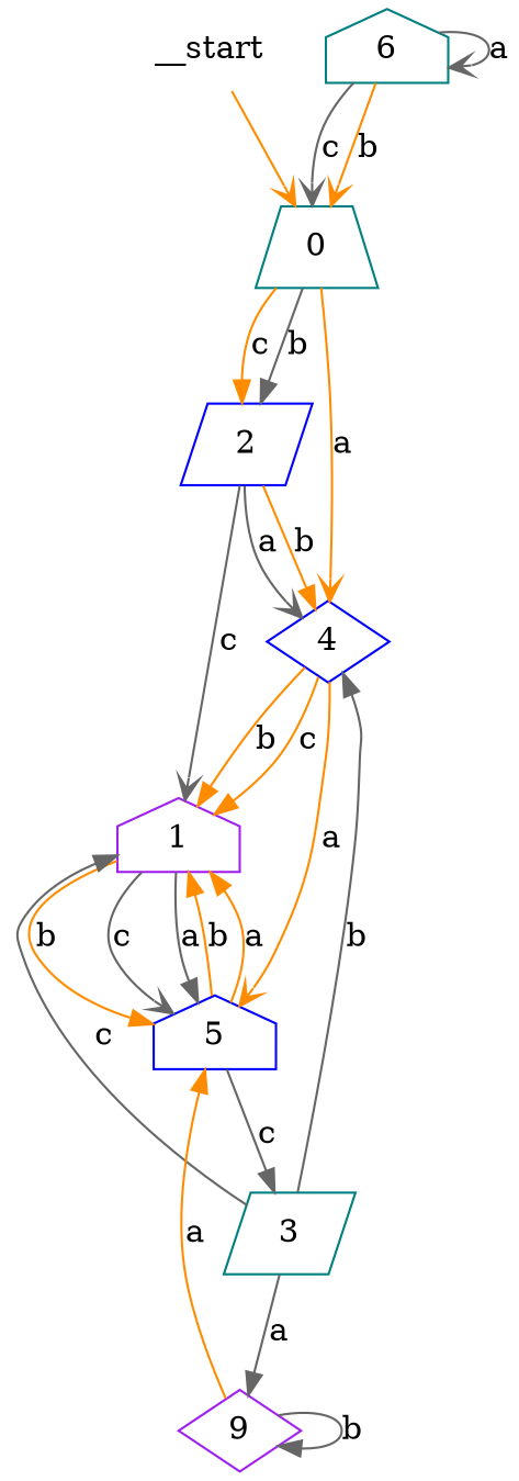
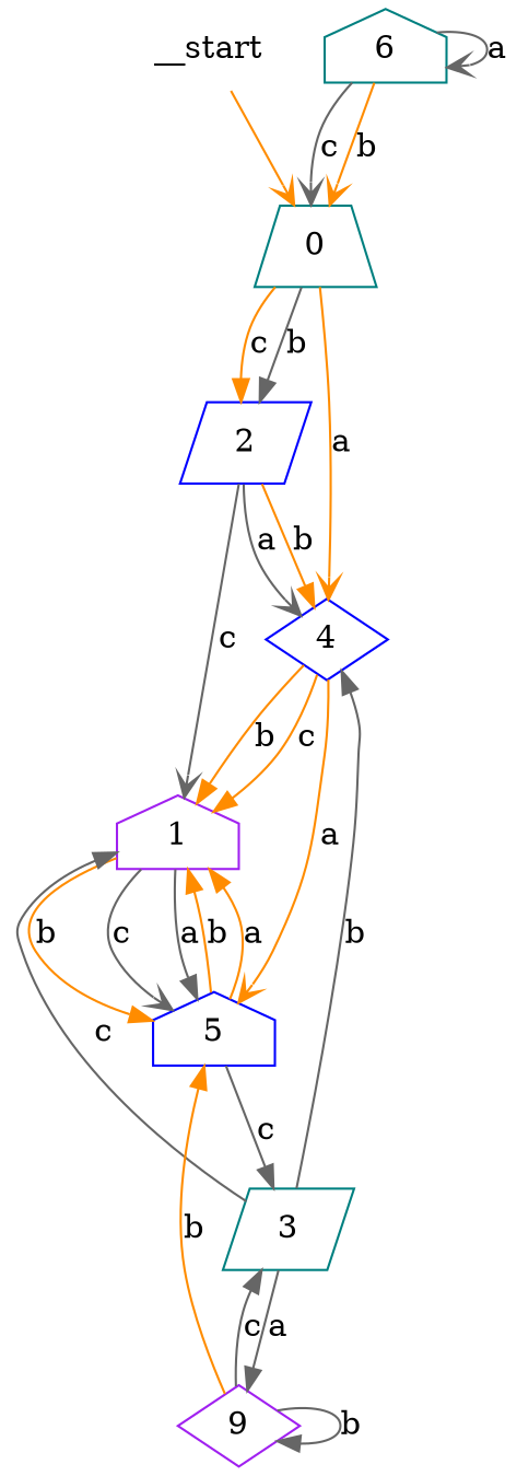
  digraph {
    node [color=purple shape=house]
    edge [arrowhead=normal color=gray40]
    __start [shape=none]
    n2 [color=teal label=0 shape=trapezium]
    n3 [color=blue label=2 shape=parallelogram]
    n4 [color=blue label=4 shape=diamond]
    n5 [label=1]
    n6 [color=blue label=5]
    n7 [color=teal label=3 shape=parallelogram]
    n8 [label=9 shape=diamond]
    n9 [color=teal label=6]
    __start -> n2 [arrowhead=vee color=darkorange]
    n2 -> n3 [label=b]
    n2 -> n3 [color=darkorange label=c]
    n2 -> n4 [arrowhead=vee color=darkorange label=a]
    n3 -> n4 [color=darkorange label=b]
    n3 -> n4 [arrowhead=vee label=a]
    n3 -> n5 [arrowhead=vee label=c]
    n4 -> n5 [color=darkorange label=b]
    n4 -> n5 [color=darkorange label=c]
    n4 -> n6 [arrowhead=vee color=darkorange label=a]
    n5 -> n6 [color=darkorange label=b]
    n5 -> n6 [arrowhead=vee label=c]
    n5 -> n6 [label=a]
    n6 -> n5 [color=darkorange label=b]
    n6 -> n5 [color=darkorange label=a]
    n6 -> n7 [label=c]
    n7 -> n4 [label=b]
    n7 -> n5 [label=c]
    n7 -> n8 [label=a]
-   n8 -> n6 [color=darkorange label=a]
+   n8 -> n6 [color=darkorange label=b]
+   n8 -> n7 [label=c]
    n8 -> n8 [label=b]
    n9 -> n2 [arrowhead=vee color=darkorange label=b]
    n9 -> n2 [arrowhead=vee label=c]
    n9 -> n9 [arrowhead=vee label=a]
  }
